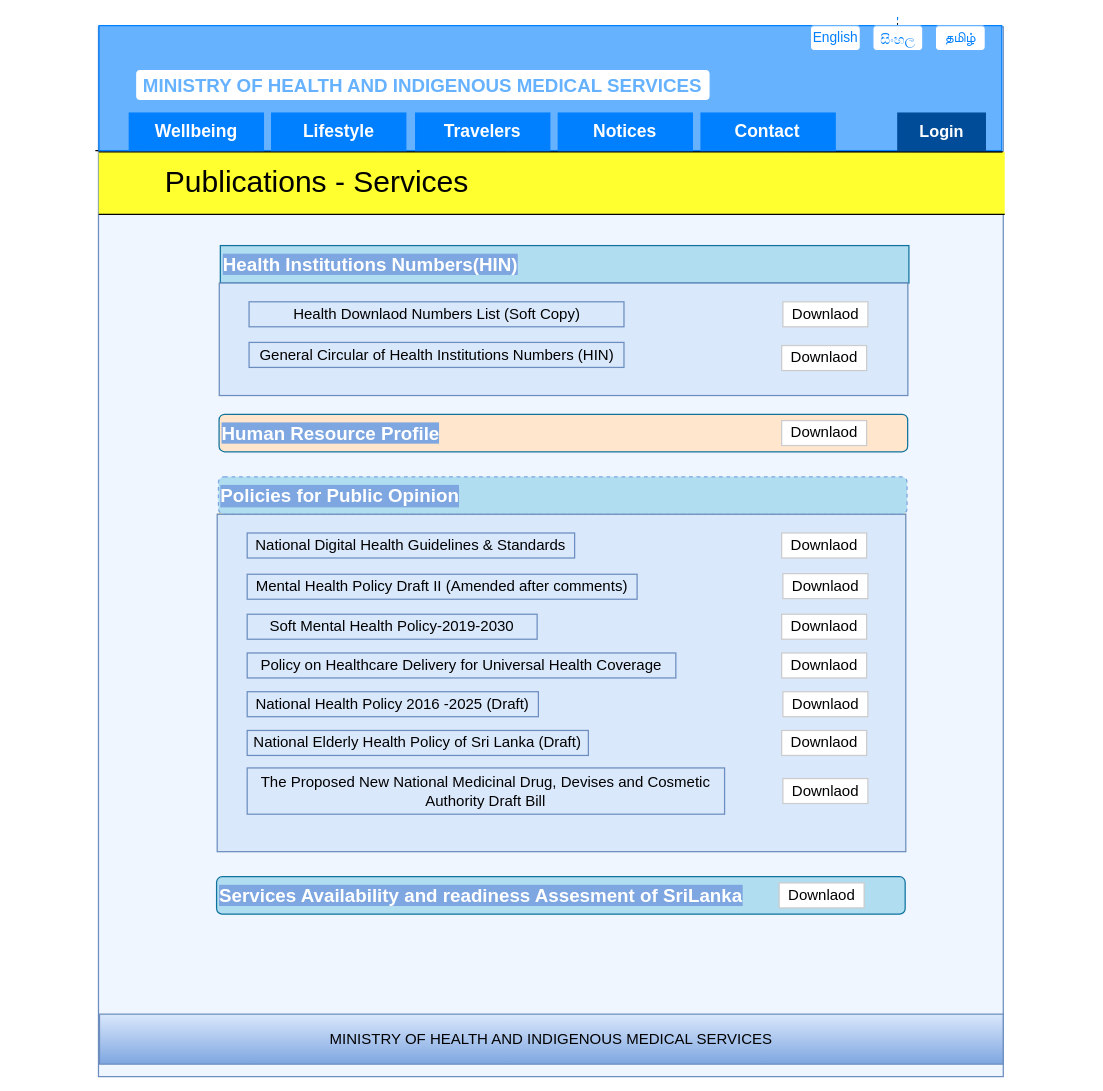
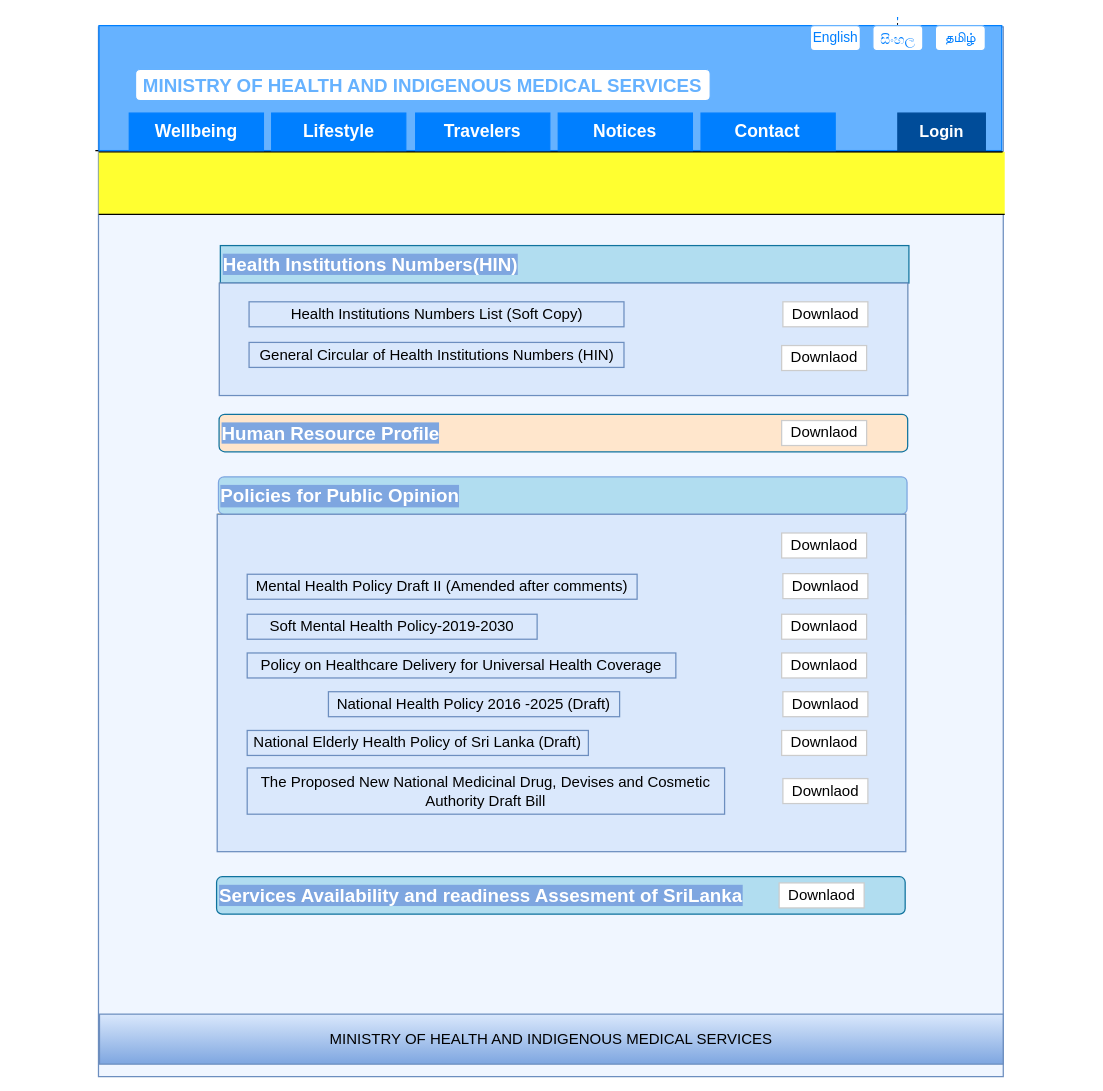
  <mxCell id="0" />
  <mxCell id="1" parent="0" />
  <mxCell id="2" value="" style="rounded=0;whiteSpace=wrap;html=1;rotation=90;textDirection=rtl;labelPosition=left;verticalLabelPosition=middle;align=right;verticalAlign=middle;fillColor=#F0F6FF;strokeColor=#6c8ebf;fontSize=12;" parent="1" vertex="1"><mxGeometry x="20" y="79" width="840" height="724" as="geometry" /></mxCell>
  <mxCell id="3" value="MINISTRY OF HEALTH AND INDIGENOUS MEDICAL SERVICES" style="rounded=0;whiteSpace=wrap;html=1;" parent="1" vertex="1"><mxGeometry x="103.31" y="51" width="365" height="20" as="geometry" /></mxCell>
  <mxCell id="4" value="" style="rounded=1;whiteSpace=wrap;html=1;comic=0;shadow=0;glass=0;" parent="1" vertex="1"><mxGeometry x="598.31" y="51" width="140" height="20" as="geometry" /></mxCell>
  <mxCell id="5" value="" style="html=1;verticalLabelPosition=bottom;align=center;labelBackgroundColor=#ffffff;verticalAlign=top;strokeWidth=2;strokeColor=#808080;shadow=0;dashed=0;shape=mxgraph.ios7.icons.looking_glass;glass=0;comic=0;" parent="1" vertex="1"><mxGeometry x="718.31" y="56" width="10" height="10" as="geometry" /></mxCell>
  <mxCell id="6" value="Search" style="text;html=1;strokeColor=none;fillColor=none;align=center;verticalAlign=middle;whiteSpace=wrap;rounded=0;shadow=0;glass=0;comic=0;" parent="1" vertex="1"><mxGeometry x="618.31" y="51" width="40" height="20" as="geometry" /></mxCell>
  <mxCell id="7" value="Wellbeing" style="rounded=0;whiteSpace=wrap;html=1;shadow=0;glass=0;comic=0;strokeColor=#808080;" parent="1" vertex="1"><mxGeometry x="103.31" y="91" width="95" height="30" as="geometry" /></mxCell>
  <mxCell id="8" value="Lifestyle" style="rounded=0;whiteSpace=wrap;html=1;shadow=0;glass=0;comic=0;strokeColor=#808080;" parent="1" vertex="1"><mxGeometry x="203.31" y="91" width="95" height="30" as="geometry" /></mxCell>
  <mxCell id="9" value="Travelers" style="rounded=0;whiteSpace=wrap;html=1;shadow=0;glass=0;comic=0;strokeColor=#808080;" parent="1" vertex="1"><mxGeometry x="308.31" y="91" width="95" height="30" as="geometry" /></mxCell>
  <mxCell id="10" value="Notices" style="rounded=0;whiteSpace=wrap;html=1;shadow=0;glass=0;comic=0;strokeColor=#808080;" parent="1" vertex="1"><mxGeometry x="408.31" y="91" width="95" height="30" as="geometry" /></mxCell>
  <mxCell id="11" value="Contact" style="rounded=0;whiteSpace=wrap;html=1;shadow=0;glass=0;comic=0;strokeColor=#808080;" parent="1" vertex="1"><mxGeometry x="508.31" y="91" width="95" height="30" as="geometry" /></mxCell>
  <mxCell id="12" value="Login" style="rounded=0;whiteSpace=wrap;html=1;shadow=0;glass=0;comic=0;strokeColor=#808080;" parent="1" vertex="1"><mxGeometry x="718.31" y="91" width="70" height="30" as="geometry" /></mxCell>
  <mxCell id="13" value="English" style="rounded=1;whiteSpace=wrap;html=1;shadow=0;glass=0;comic=0;strokeColor=#808080;fontSize=9;" parent="1" vertex="1"><mxGeometry x="648.31" y="21" width="40" height="20" as="geometry" /></mxCell>
  <mxCell id="14" value="'&lt;br style=&quot;white-space: normal; font-size: 9px;&quot;&gt;&lt;span style=&quot;color: rgb(34, 34, 34); font-family: arial, sans-serif; text-align: left; white-space: pre-wrap; font-size: 9px;&quot;&gt;සිංහල&lt;/span&gt;" style="rounded=1;whiteSpace=wrap;html=1;shadow=0;glass=0;comic=0;strokeColor=#808080;perimeterSpacing=0;strokeWidth=1;verticalAlign=bottom;fontSize=9;" parent="1" vertex="1"><mxGeometry x="698.31" y="21" width="40" height="20" as="geometry" /></mxCell>
  <mxCell id="15" value="&lt;br style=&quot;font-size: 9px;&quot;&gt;&lt;span style=&quot;color: rgb(34 , 34 , 34) ; font-family: &amp;quot;arial&amp;quot; , sans-serif ; text-align: left ; white-space: pre-wrap ; font-size: 9px&quot;&gt;தமிழ்&lt;/span&gt;" style="rounded=1;whiteSpace=wrap;html=1;shadow=0;glass=0;comic=0;strokeColor=#808080;perimeterSpacing=0;strokeWidth=1;verticalAlign=bottom;fontSize=9;spacing=1;" parent="1" vertex="1"><mxGeometry x="748.31" y="21" width="40" height="20" as="geometry" /></mxCell>
  <mxCell id="16" value="&lt;span style=&quot;font-size: 12px ; white-space: normal&quot;&gt;MINISTRY OF HEALTH AND INDIGENOUS MEDICAL SERVICES&lt;/span&gt;" style="rounded=0;whiteSpace=wrap;html=1;shadow=0;glass=0;comic=0;strokeColor=#6c8ebf;strokeWidth=1;fontSize=9;align=center;fillColor=#dae8fc;gradientColor=#7ea6e0;" parent="1" vertex="1"><mxGeometry x="78.81" y="811" width="723.13" height="40" as="geometry" /></mxCell>
  <mxCell id="17" value="" style="group;fillColor=#FFFF30;" parent="1" vertex="1" connectable="0"><mxGeometry x="78.16" y="121" width="725" height="50" as="geometry" /></mxCell>
  <mxCell id="18" value="" style="endArrow=none;html=1;" parent="17" edge="1"><mxGeometry width="50" height="50" relative="1" as="geometry"><mxPoint x="0.28" as="sourcePoint" /><mxPoint x="723.28" as="targetPoint" /></mxGeometry></mxCell>
  <mxCell id="19" value="" style="endArrow=none;html=1;" parent="17" edge="1"><mxGeometry width="50" height="50" relative="1" as="geometry"><mxPoint y="50" as="sourcePoint" /><mxPoint x="725" y="50" as="targetPoint" /></mxGeometry></mxCell>
- <mxCell id="20" value="&lt;font style=&quot;font-size: 24px&quot;&gt;Publications - Services&lt;/font&gt;" style="text;html=1;strokeColor=none;fillColor=none;align=center;verticalAlign=middle;whiteSpace=wrap;rounded=0;" parent="17" vertex="1"><mxGeometry x="30" width="290" height="50" as="geometry" /></mxCell>
  <mxCell id="21" value="" style="group" parent="1" vertex="1" connectable="0"><mxGeometry x="75.5" y="20" width="725.9" height="100.842" as="geometry" /></mxCell>
  <mxCell id="22" value="" style="html=1;verticalLabelPosition=bottom;align=center;labelBackgroundColor=#ffffff;verticalAlign=top;strokeWidth=2;strokeColor=#808080;shadow=0;dashed=0;shape=mxgraph.ios7.icons.looking_glass;glass=0;comic=0;" parent="21" vertex="1"><mxGeometry x="642.15" y="35" width="10" height="10" as="geometry" /></mxCell>
  <mxCell id="23" value="" style="endArrow=none;html=1;entryX=0.159;entryY=0;entryDx=0;entryDy=0;entryPerimeter=0;" parent="21" edge="1"><mxGeometry width="50" height="50" relative="1" as="geometry"><mxPoint y="100" as="sourcePoint" /><mxPoint x="725.9" y="100.842" as="targetPoint" /></mxGeometry></mxCell>
  <mxCell id="24" value="" style="rounded=0;whiteSpace=wrap;html=1;fillColor=#66B2FF;strokeColor=#007FFF;" parent="21" vertex="1"><mxGeometry x="2.89" width="722.39" height="100" as="geometry" /></mxCell>
  <mxCell id="25" value="English" style="rounded=1;whiteSpace=wrap;html=1;shadow=0;glass=0;comic=0;strokeColor=#66B2FF;fontSize=11;fontStyle=0;fontColor=#007FFF;" parent="21" vertex="1"><mxGeometry x="572.15" width="40" height="20" as="geometry" /></mxCell>
  <mxCell id="26" value="'&lt;br style=&quot;white-space: normal; font-size: 11px;&quot;&gt;&lt;span style=&quot;font-family: arial, sans-serif; text-align: left; white-space: pre-wrap; font-size: 11px;&quot;&gt;සිංහල&lt;/span&gt;" style="rounded=1;whiteSpace=wrap;html=1;shadow=0;glass=0;comic=0;strokeColor=#66B2FF;perimeterSpacing=0;strokeWidth=1;verticalAlign=bottom;fontSize=11;fontStyle=0;fontColor=#007FFF;spacing=2;" parent="21" vertex="1"><mxGeometry x="622.15" width="40" height="20" as="geometry" /></mxCell>
  <mxCell id="27" value="&lt;br style=&quot;font-size: 11px;&quot;&gt;&lt;span style=&quot;font-family: arial, sans-serif; text-align: left; white-space: pre-wrap; font-size: 11px;&quot;&gt;தமிழ்&lt;/span&gt;" style="rounded=1;whiteSpace=wrap;html=1;shadow=0;glass=0;comic=0;strokeColor=#66B2FF;perimeterSpacing=0;strokeWidth=1;verticalAlign=bottom;fontSize=11;spacing=3;fontStyle=0;fontColor=#007FFF;" parent="21" vertex="1"><mxGeometry x="672.15" width="40" height="20" as="geometry" /></mxCell>
  <mxCell id="28" value="Login" style="rounded=0;whiteSpace=wrap;html=1;shadow=0;glass=0;comic=0;strokeColor=#004C99;fontStyle=1;fontSize=13;fontColor=#FFFFFF;fillColor=#004C99;" parent="21" vertex="1"><mxGeometry x="642.15" y="70" width="70" height="30" as="geometry" /></mxCell>
  <mxCell id="29" value="" style="group" parent="21" vertex="1" connectable="0"><mxGeometry x="27.15" y="70" width="564.85" height="30" as="geometry" /></mxCell>
  <mxCell id="30" value="&lt;font color=&quot;#ffffff&quot; style=&quot;font-size: 14px;&quot;&gt;Wellbeing&lt;/font&gt;" style="rounded=0;whiteSpace=wrap;html=1;shadow=0;glass=0;comic=0;strokeColor=#007FFF;fillColor=#007FFF;fontSize=14;fontStyle=1" parent="29" vertex="1"><mxGeometry width="107.322" height="30" as="geometry" /></mxCell>
  <mxCell id="31" value="Lifestyle" style="rounded=0;whiteSpace=wrap;html=1;shadow=0;glass=0;comic=0;strokeColor=#007FFF;fillColor=#007FFF;fontColor=#FFFFFF;fontStyle=1;fontSize=14;" parent="29" vertex="1"><mxGeometry x="113.93" width="107.322" height="30" as="geometry" /></mxCell>
  <mxCell id="32" value="Contact" style="rounded=0;whiteSpace=wrap;html=1;shadow=0;glass=0;comic=0;strokeColor=#007FFF;fillColor=#007FFF;fontColor=#FFFFFF;fontStyle=1;fontSize=14;" parent="29" vertex="1"><mxGeometry x="457.529" width="107.322" height="30" as="geometry" /></mxCell>
  <mxCell id="33" value="Travelers" style="rounded=0;whiteSpace=wrap;html=1;shadow=0;glass=0;comic=0;strokeColor=#007FFF;fillColor=#007FFF;fontColor=#FFFFFF;fontStyle=1;fontSize=14;" parent="29" vertex="1"><mxGeometry x="229.16" width="107.322" height="30" as="geometry" /></mxCell>
  <mxCell id="34" value="Notices" style="rounded=0;whiteSpace=wrap;html=1;shadow=0;glass=0;comic=0;strokeColor=#007FFF;fillColor=#007FFF;fontColor=#FFFFFF;fontStyle=1;fontSize=14;" parent="29" vertex="1"><mxGeometry x="343.259" width="107.322" height="30" as="geometry" /></mxCell>
  <mxCell id="35" value="" style="rounded=1;whiteSpace=wrap;html=1;strokeColor=#66B2FF;fillColor=#FFFFFF;fontFamily=Helvetica;fontSize=15;fontColor=#007FFF;" parent="21" vertex="1"><mxGeometry x="32.15" y="35" width="459.85" height="25" as="geometry" /></mxCell>
  <mxCell id="36" value="&lt;span style=&quot;color: rgb(102 , 178 , 255) ; font-weight: 700&quot;&gt;MINISTRY OF HEALTH AND INDIGENOUS MEDICAL SERVICES&lt;/span&gt;" style="text;html=1;strokeColor=none;fillColor=none;align=center;verticalAlign=middle;whiteSpace=wrap;rounded=0;fontFamily=Helvetica;fontSize=15;fontColor=#007FFF;" parent="21" vertex="1"><mxGeometry x="24.65" y="30" width="474.85" height="35" as="geometry" /></mxCell>
  <mxCell id="37" value="" style="rounded=0;whiteSpace=wrap;html=1;strokeColor=#d79b00;fillColor=#ffe6cc;" vertex="1" parent="1"><mxGeometry x="173.66" y="411" width="550" height="80" as="geometry" /></mxCell>
- <mxCell id="38" value="&lt;font&gt;&lt;b style=&quot;&quot;&gt;Policies for Public Opinion&lt;/b&gt;&lt;/font&gt;" style="rounded=1;whiteSpace=wrap;html=1;strokeColor=#7EA6E0;fillColor=#b1ddf0;align=left;shadow=0;comic=0;fontSize=15;labelBackgroundColor=#7EA6E0;fontStyle=0;verticalAlign=middle;fontColor=#FFFFFF;dashed=1;" vertex="1" parent="1"><mxGeometry x="174" y="381" width="551" height="30" as="geometry" /></mxCell>
+ <mxCell id="38" value="&lt;font&gt;&lt;b style=&quot;&quot;&gt;Policies for Public Opinion&lt;/b&gt;&lt;/font&gt;" style="rounded=1;whiteSpace=wrap;html=1;strokeColor=#7EA6E0;fillColor=#b1ddf0;align=left;shadow=0;comic=0;fontSize=15;labelBackgroundColor=#7EA6E0;fontStyle=0;verticalAlign=middle;fontColor=#FFFFFF;" vertex="1" parent="1"><mxGeometry x="174" y="381" width="551" height="30" as="geometry" /></mxCell>
  <mxCell id="39" value="" style="rounded=0;whiteSpace=wrap;html=1;align=center;fillColor=#dae8fc;strokeColor=#6c8ebf;" vertex="1" parent="1"><mxGeometry x="173" y="411" width="551" height="270" as="geometry" /></mxCell>
  <mxCell id="40" value="Downlaod" style="rounded=0;whiteSpace=wrap;html=1;strokeColor=#CCCCCC;fillColor=#FFFFFF;" vertex="1" parent="1"><mxGeometry x="624.66" y="426" width="68" height="20" as="geometry" /></mxCell>
- <mxCell id="41" value="National Digital Health Guidelines &amp;amp; Standards" style="text;html=1;strokeColor=#6c8ebf;fillColor=#dae8fc;align=center;verticalAlign=middle;whiteSpace=wrap;rounded=0;" vertex="1" parent="1"><mxGeometry x="197" y="426" width="262" height="20" as="geometry" /></mxCell>
  <mxCell id="42" value="Mental Health Policy Draft II (Amended after comments)" style="text;html=1;strokeColor=#6c8ebf;fillColor=#dae8fc;align=center;verticalAlign=middle;whiteSpace=wrap;rounded=0;" vertex="1" parent="1"><mxGeometry x="197" y="459" width="312" height="20" as="geometry" /></mxCell>
  <mxCell id="43" value="Downlaod" style="rounded=0;whiteSpace=wrap;html=1;strokeColor=#CCCCCC;fillColor=#FFFFFF;" vertex="1" parent="1"><mxGeometry x="625.66" y="458.5" width="68" height="20" as="geometry" /></mxCell>
  <mxCell id="44" value="Soft Mental Health Policy-2019-2030" style="text;html=1;strokeColor=#6c8ebf;fillColor=#dae8fc;align=center;verticalAlign=middle;whiteSpace=wrap;rounded=0;" vertex="1" parent="1"><mxGeometry x="197" y="491" width="232" height="20" as="geometry" /></mxCell>
  <mxCell id="45" value="Downlaod" style="rounded=0;whiteSpace=wrap;html=1;strokeColor=#CCCCCC;fillColor=#FFFFFF;" vertex="1" parent="1"><mxGeometry x="624.66" y="491" width="68" height="20" as="geometry" /></mxCell>
  <mxCell id="46" value="Policy on Healthcare Delivery for Universal Health Coverage" style="text;html=1;strokeColor=#6c8ebf;fillColor=#dae8fc;align=center;verticalAlign=middle;whiteSpace=wrap;rounded=0;" vertex="1" parent="1"><mxGeometry x="197" y="522" width="343" height="20" as="geometry" /></mxCell>
  <mxCell id="47" value="The Proposed New National Medicinal Drug, Devises and Cosmetic Authority Draft Bill" style="text;html=1;strokeColor=#6c8ebf;fillColor=#dae8fc;align=center;verticalAlign=middle;whiteSpace=wrap;rounded=0;" vertex="1" parent="1"><mxGeometry x="197" y="614" width="382" height="37" as="geometry" /></mxCell>
  <mxCell id="48" value="National Elderly Health Policy of Sri Lanka (Draft)" style="text;html=1;strokeColor=#6c8ebf;fillColor=#dae8fc;align=center;verticalAlign=middle;whiteSpace=wrap;rounded=0;" vertex="1" parent="1"><mxGeometry x="197" y="584" width="273" height="20" as="geometry" /></mxCell>
- <mxCell id="49" value="National Health Policy 2016 -2025 (Draft)" style="text;html=1;strokeColor=#6c8ebf;fillColor=#dae8fc;align=center;verticalAlign=middle;whiteSpace=wrap;rounded=0;" vertex="1" parent="1"><mxGeometry x="197" y="553" width="233" height="20" as="geometry" /></mxCell>
+ <mxCell id="49" value="National Health Policy 2016 -2025 (Draft)" style="text;html=1;strokeColor=#6c8ebf;fillColor=#dae8fc;align=center;verticalAlign=middle;whiteSpace=wrap;rounded=0;" vertex="1" parent="1"><mxGeometry x="262" y="553" width="233" height="20" as="geometry" /></mxCell>
  <mxCell id="50" value="Downlaod" style="rounded=0;whiteSpace=wrap;html=1;strokeColor=#CCCCCC;fillColor=#FFFFFF;" vertex="1" parent="1"><mxGeometry x="624.66" y="522" width="68" height="20" as="geometry" /></mxCell>
  <mxCell id="51" value="Downlaod" style="rounded=0;whiteSpace=wrap;html=1;strokeColor=#CCCCCC;fillColor=#FFFFFF;" vertex="1" parent="1"><mxGeometry x="625.66" y="553" width="68" height="20" as="geometry" /></mxCell>
  <mxCell id="52" value="Downlaod" style="rounded=0;whiteSpace=wrap;html=1;strokeColor=#CCCCCC;fillColor=#FFFFFF;" vertex="1" parent="1"><mxGeometry x="624.66" y="584" width="68" height="20" as="geometry" /></mxCell>
  <mxCell id="53" value="Downlaod" style="rounded=0;whiteSpace=wrap;html=1;strokeColor=#CCCCCC;fillColor=#FFFFFF;" vertex="1" parent="1"><mxGeometry x="625.66" y="622.5" width="68" height="20" as="geometry" /></mxCell>
  <mxCell id="54" value="" style="group" vertex="1" connectable="0" parent="1"><mxGeometry x="174.5" y="331" width="551" height="30" as="geometry" /></mxCell>
  <mxCell id="55" value="&lt;b style=&quot;font-size: 15px&quot;&gt;&lt;font color=&quot;#ffffff&quot; style=&quot;font-size: 15px ; background-color: rgb(126 , 166 , 224)&quot;&gt;Human Resource Profile&lt;/font&gt;&lt;/b&gt;" style="rounded=1;whiteSpace=wrap;html=1;strokeColor=#10739e;fillColor=#ffe6cc;align=left;fontSize=15;" vertex="1" parent="54"><mxGeometry width="551" height="30" as="geometry" /></mxCell>
  <mxCell id="56" value="Downlaod" style="rounded=0;whiteSpace=wrap;html=1;strokeColor=#CCCCCC;fillColor=#FFFFFF;" vertex="1" parent="54"><mxGeometry x="450.16" y="5" width="68" height="20" as="geometry" /></mxCell>
  <mxCell id="57" value="" style="group" vertex="1" connectable="0" parent="1"><mxGeometry x="172.5" y="701" width="551" height="30" as="geometry" /></mxCell>
  <mxCell id="58" value="&lt;font color=&quot;#ffffff&quot;&gt;&lt;span style=&quot;background-color: rgb(126 , 166 , 224)&quot;&gt;&lt;b&gt;Services Availability and readiness Assesment of SriLanka&lt;/b&gt;&lt;/span&gt;&lt;/font&gt;" style="rounded=1;whiteSpace=wrap;html=1;strokeColor=#10739e;fillColor=#b1ddf0;align=left;fontSize=15;" vertex="1" parent="57"><mxGeometry width="551" height="30" as="geometry" /></mxCell>
  <mxCell id="59" value="Downlaod" style="rounded=0;whiteSpace=wrap;html=1;strokeColor=#CCCCCC;fillColor=#FFFFFF;" vertex="1" parent="57"><mxGeometry x="450.16" y="5" width="68" height="20" as="geometry" /></mxCell>
  <mxCell id="60" value="" style="group" vertex="1" connectable="0" parent="1"><mxGeometry x="174.66" y="196" width="551.84" height="120" as="geometry" /></mxCell>
  <mxCell id="61" value="" style="rounded=0;whiteSpace=wrap;html=1;strokeColor=#d79b00;fillColor=#ffe6cc;" parent="60" vertex="1"><mxGeometry x="0.5" y="30" width="550" height="80" as="geometry" /></mxCell>
  <mxCell id="62" value="&lt;b style=&quot;font-size: 15px&quot;&gt;&lt;font color=&quot;#ffffff&quot; style=&quot;font-size: 15px ; background-color: rgb(126 , 166 , 224)&quot;&gt;Health Institutions Numbers(HIN)&lt;/font&gt;&lt;/b&gt;" style="whiteSpace=wrap;html=1;strokeColor=#10739e;fillColor=#b1ddf0;align=left;shadow=0;comic=0;fontSize=15;rounded=0;" parent="60" vertex="1"><mxGeometry x="0.84" width="551" height="30" as="geometry" /></mxCell>
  <mxCell id="63" value="" style="rounded=0;whiteSpace=wrap;html=1;align=center;fillColor=#dae8fc;strokeColor=#6c8ebf;" vertex="1" parent="60"><mxGeometry y="30" width="551" height="90" as="geometry" /></mxCell>
  <mxCell id="64" value="Downlaod" style="rounded=0;whiteSpace=wrap;html=1;strokeColor=#CCCCCC;fillColor=#FFFFFF;" parent="60" vertex="1"><mxGeometry x="451" y="45" width="68" height="20" as="geometry" /></mxCell>
- <mxCell id="65" value="Health Downlaod Numbers List (Soft Copy)" style="text;html=1;strokeColor=#6c8ebf;fillColor=#dae8fc;align=center;verticalAlign=middle;whiteSpace=wrap;rounded=0;" vertex="1" parent="60"><mxGeometry x="23.84" y="45" width="300" height="20" as="geometry" /></mxCell>
+ <mxCell id="65" value="Health Institutions Numbers List (Soft Copy)" style="text;html=1;strokeColor=#6c8ebf;fillColor=#dae8fc;align=center;verticalAlign=middle;whiteSpace=wrap;rounded=0;" vertex="1" parent="60"><mxGeometry x="23.84" y="45" width="300" height="20" as="geometry" /></mxCell>
  <mxCell id="66" value="General Circular of Health Institutions Numbers (HIN)" style="text;html=1;strokeColor=#6c8ebf;fillColor=#dae8fc;align=center;verticalAlign=middle;whiteSpace=wrap;rounded=0;" vertex="1" parent="60"><mxGeometry x="23.84" y="77.5" width="300" height="20" as="geometry" /></mxCell>
  <mxCell id="67" value="Downlaod" style="rounded=0;whiteSpace=wrap;html=1;strokeColor=#CCCCCC;fillColor=#FFFFFF;" vertex="1" parent="60"><mxGeometry x="450" y="80" width="68" height="20" as="geometry" /></mxCell>
